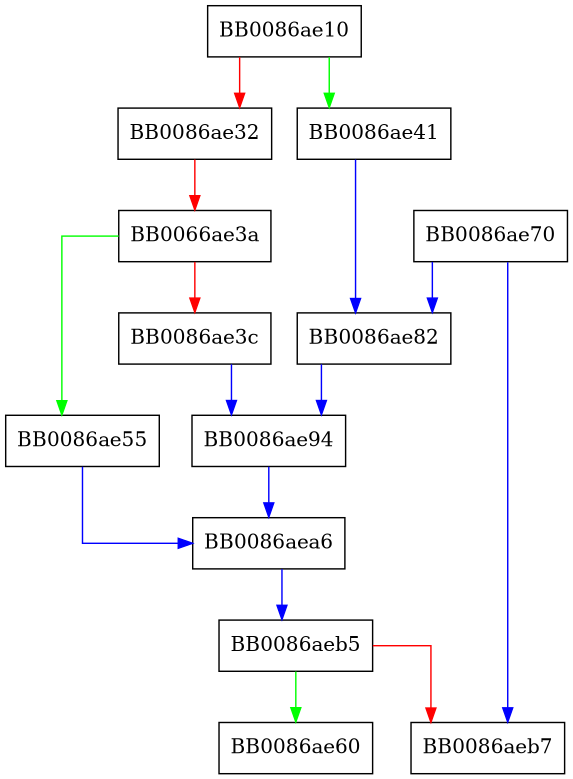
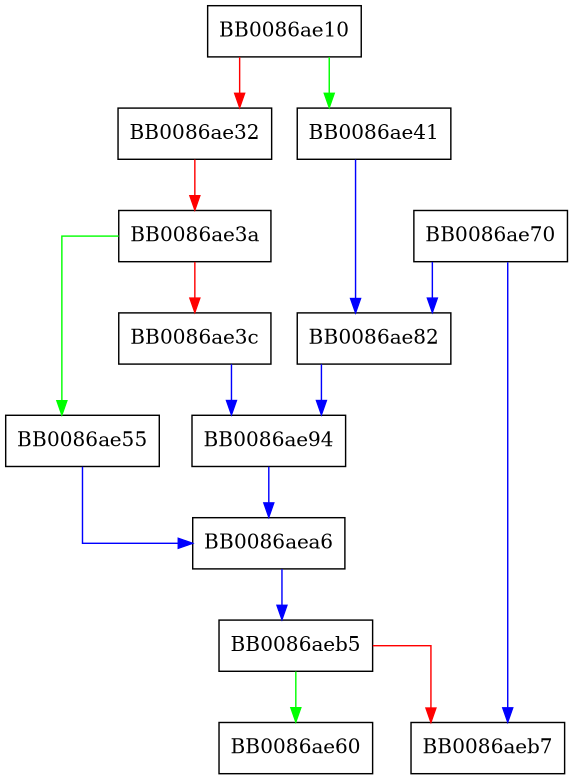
  digraph {
    splines=ortho
    node [shape=box]
    edge [color=blue]
    BB0086ae10
    BB0086ae41
    BB0086ae32
    BB0086ae82
-   BB0086ae3a [label=BB0066ae3a]
+   BB0086ae3a
    BB0086ae94
    BB0086ae55
    BB0086ae3c
    BB0086aeb5
    BB0086ae60
    BB0086aeb7
    BB0086aea6
    BB0086ae70
    BB0086ae10 -> BB0086ae41 [color=green]
    BB0086ae10 -> BB0086ae32 [color=red]
    BB0086ae41 -> BB0086ae82
    BB0086ae32 -> BB0086ae3a [color=red]
    BB0086ae82 -> BB0086ae94
    BB0086ae3a -> BB0086ae55 [color=green]
    BB0086ae3a -> BB0086ae3c [color=red]
    BB0086ae94 -> BB0086aea6
    BB0086ae55 -> BB0086aea6
    BB0086ae3c -> BB0086ae94
    BB0086aeb5 -> BB0086ae60 [color=green]
    BB0086aeb5 -> BB0086aeb7 [color=red]
    BB0086aea6 -> BB0086aeb5
    BB0086ae70 -> BB0086ae82
    BB0086ae70 -> BB0086aeb7
  }
